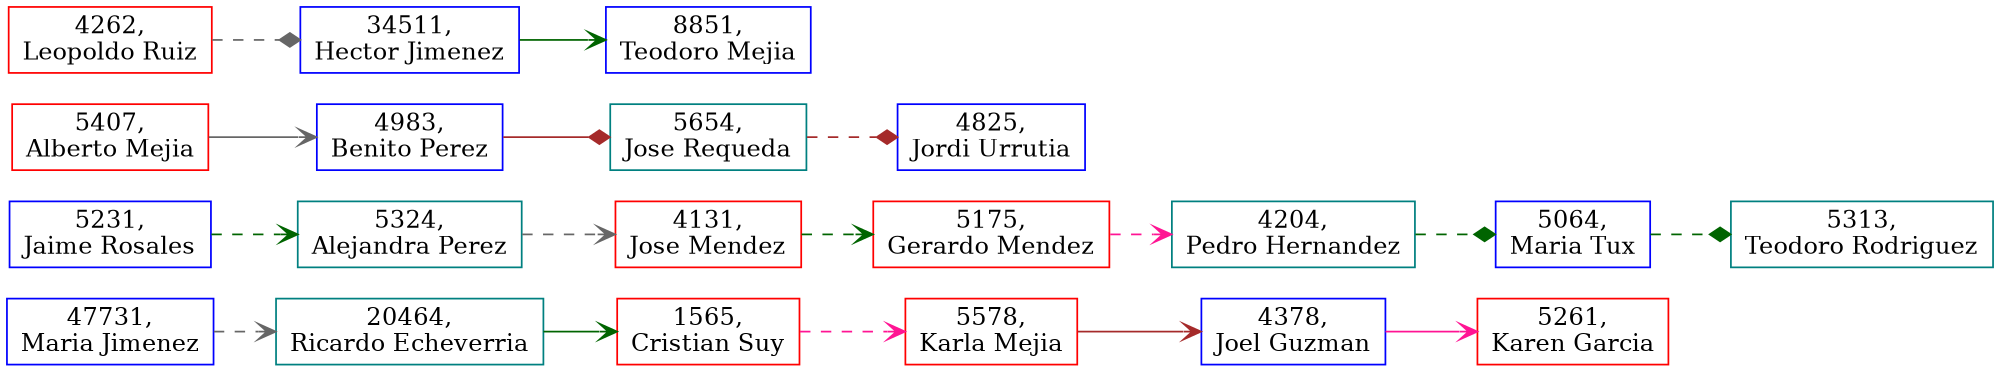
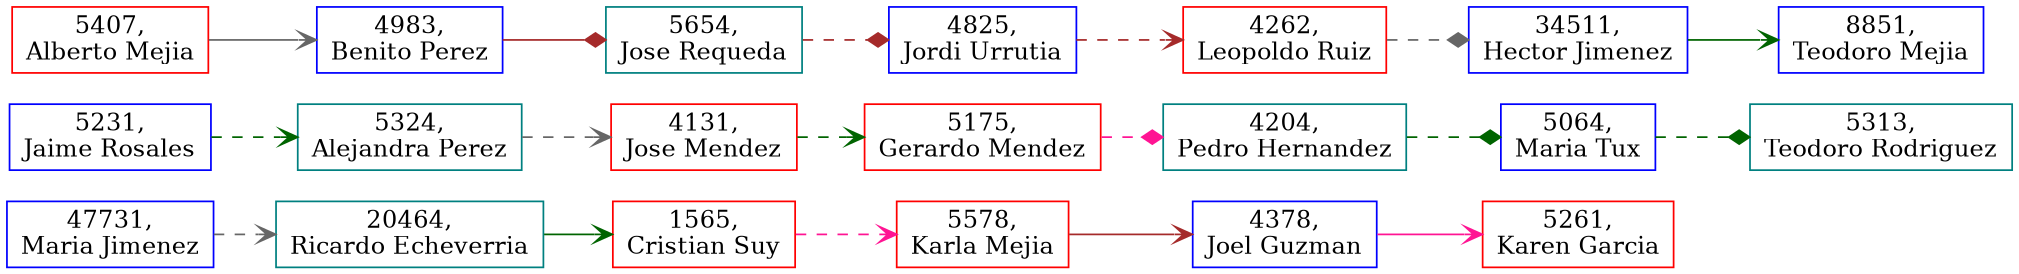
  digraph {
    rankdir=LR
    node [color=blue shape=box]
    edge [arrowhead=vee color=darkgreen style=dashed]
    n1 [color=red label="1565,\nCristian Suy"]
    n2 [color=red label="5578,\nKarla Mejia"]
    n3 [label="4378,\nJoel Guzman"]
    n4 [color=red label="5261,\nKaren Garcia"]
    n5 [label="5231,\nJaime Rosales"]
    n6 [color=teal label="5324,\nAlejandra Perez"]
    n7 [color=red label="4131,\nJose Mendez"]
    n8 [color=red label="5175,\nGerardo Mendez"]
    n9 [color=teal label="4204,\nPedro Hernandez"]
    n10 [label="5064,\nMaria Tux"]
    n11 [color=teal label="5313,\nTeodoro Rodriguez"]
    n12 [color=red label="5407,\nAlberto Mejia"]
    n13 [label="4983,\nBenito Perez"]
    n14 [color=teal label="5654,\nJose Requeda"]
    n15 [label="4825,\nJordi Urrutia"]
    n16 [color=red label="4262,\nLeopoldo Ruiz"]
    n17 [label="34511,\nHector Jimenez"]
    n18 [label="8851,\nTeodoro Mejia"]
    n19 [label="47731,\nMaria Jimenez"]
    n20 [color=teal label="20464,\nRicardo Echeverria"]
    n1 -> n2 [color=deeppink]
    n2 -> n3 [color=brown style=solid]
    n3 -> n4 [color=deeppink style=solid]
    n5 -> n6
    n6 -> n7 [color=gray40]
    n7 -> n8
-   n8 -> n9 [color=deeppink]
+   n8 -> n9 [arrowhead=diamond color=deeppink]
    n9 -> n10 [arrowhead=diamond]
    n10 -> n11 [arrowhead=diamond]
    n12 -> n13 [color=gray40 style=solid]
    n13 -> n14 [arrowhead=diamond color=brown style=solid]
    n14 -> n15 [arrowhead=diamond color=brown]
+   n15 -> n16 [color=brown]
    n16 -> n17 [arrowhead=diamond color=gray40]
    n17 -> n18 [style=solid]
    n19 -> n20 [color=gray40]
    n20 -> n1 [style=solid]
  }
